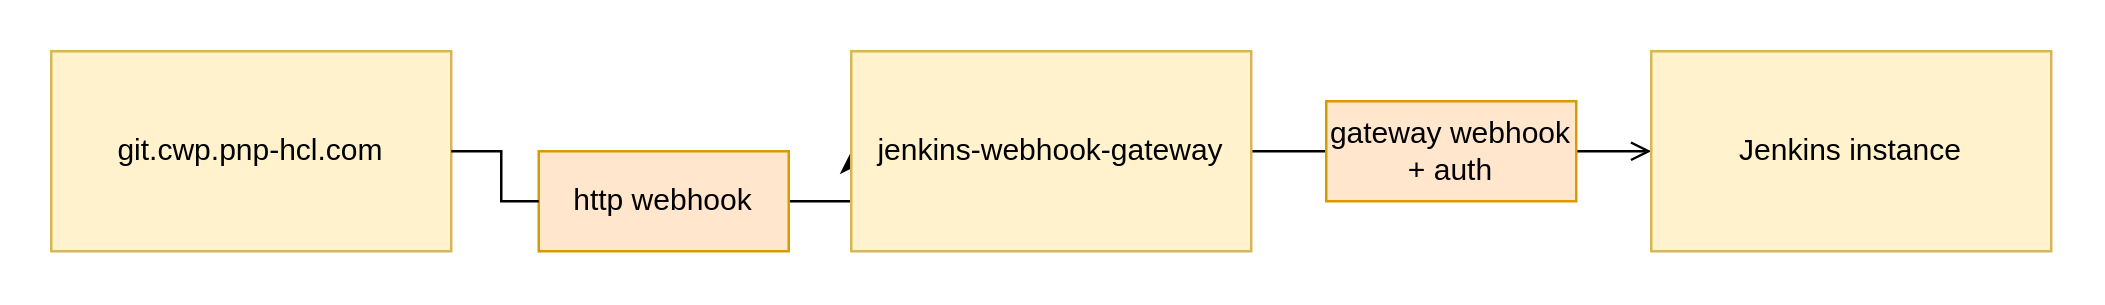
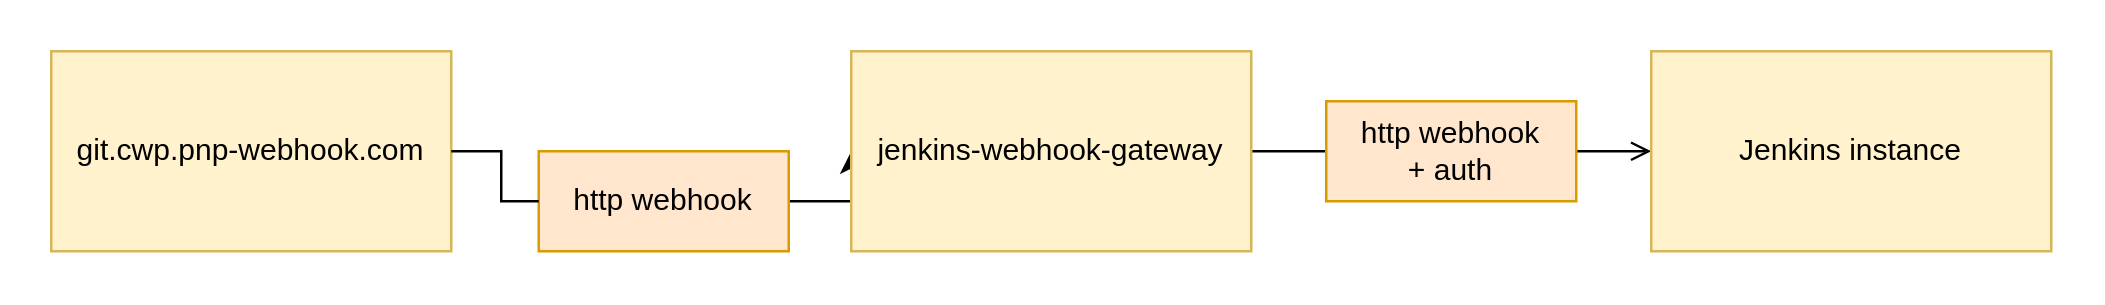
  <mxCell id="0" />
  <mxCell id="1" parent="0" />
  <mxCell id="2" style="edgeStyle=orthogonalEdgeStyle;rounded=0;orthogonalLoop=1;jettySize=auto;html=1;exitX=1;exitY=0.5;exitDx=0;exitDy=0;entryX=0;entryY=0.5;entryDx=0;entryDy=0;startArrow=none;" edge="1" parent="1" source="7" target="5"><mxGeometry relative="1" as="geometry" /></mxCell>
- <mxCell id="3" value="git.cwp.pnp-hcl.com" style="rounded=0;whiteSpace=wrap;html=1;fillColor=#fff2cc;strokeColor=#d6b656;" vertex="1" parent="1"><mxGeometry x="20" y="20" width="160" height="80" as="geometry" /></mxCell>
+ <mxCell id="3" value="git.cwp.pnp-webhook.com" style="rounded=0;whiteSpace=wrap;html=1;fillColor=#fff2cc;strokeColor=#d6b656;" vertex="1" parent="1"><mxGeometry x="20" y="20" width="160" height="80" as="geometry" /></mxCell>
  <mxCell id="4" style="edgeStyle=orthogonalEdgeStyle;rounded=0;orthogonalLoop=1;jettySize=auto;html=1;exitX=1;exitY=0.5;exitDx=0;exitDy=0;entryX=0;entryY=0.5;entryDx=0;entryDy=0;endArrow=open;" edge="1" parent="1" source="5" target="6"><mxGeometry relative="1" as="geometry" /></mxCell>
  <mxCell id="5" value="jenkins-webhook-gateway" style="rounded=0;whiteSpace=wrap;html=1;fillColor=#fff2cc;strokeColor=#d6b656;" vertex="1" parent="1"><mxGeometry x="340" y="20" width="160" height="80" as="geometry" /></mxCell>
  <mxCell id="6" value="Jenkins instance" style="rounded=0;whiteSpace=wrap;html=1;fillColor=#fff2cc;strokeColor=#d6b656;" vertex="1" parent="1"><mxGeometry x="660" y="20" width="160" height="80" as="geometry" /></mxCell>
  <mxCell id="7" value="http webhook" style="rounded=0;whiteSpace=wrap;html=1;fillColor=#ffe6cc;strokeColor=#d79b00;" vertex="1" parent="1"><mxGeometry x="215" y="60" width="100" height="40" as="geometry" /></mxCell>
  <mxCell id="8" value="" style="edgeStyle=orthogonalEdgeStyle;rounded=0;orthogonalLoop=1;jettySize=auto;html=1;exitX=1;exitY=0.5;exitDx=0;exitDy=0;entryX=0;entryY=0.5;entryDx=0;entryDy=0;endArrow=none;" edge="1" parent="1" source="3" target="7"><mxGeometry relative="1" as="geometry"><mxPoint x="180" y="60" as="sourcePoint" /><mxPoint x="340" y="60" as="targetPoint" /></mxGeometry></mxCell>
- <mxCell id="9" value="gateway webhook&lt;br&gt;+ auth" style="rounded=0;whiteSpace=wrap;html=1;fillColor=#ffe6cc;strokeColor=#d79b00;" vertex="1" parent="1"><mxGeometry x="530" y="40" width="100" height="40" as="geometry" /></mxCell>
+ <mxCell id="9" value="http webhook&lt;br&gt;+ auth" style="rounded=0;whiteSpace=wrap;html=1;fillColor=#ffe6cc;strokeColor=#d79b00;" vertex="1" parent="1"><mxGeometry x="530" y="40" width="100" height="40" as="geometry" /></mxCell>
